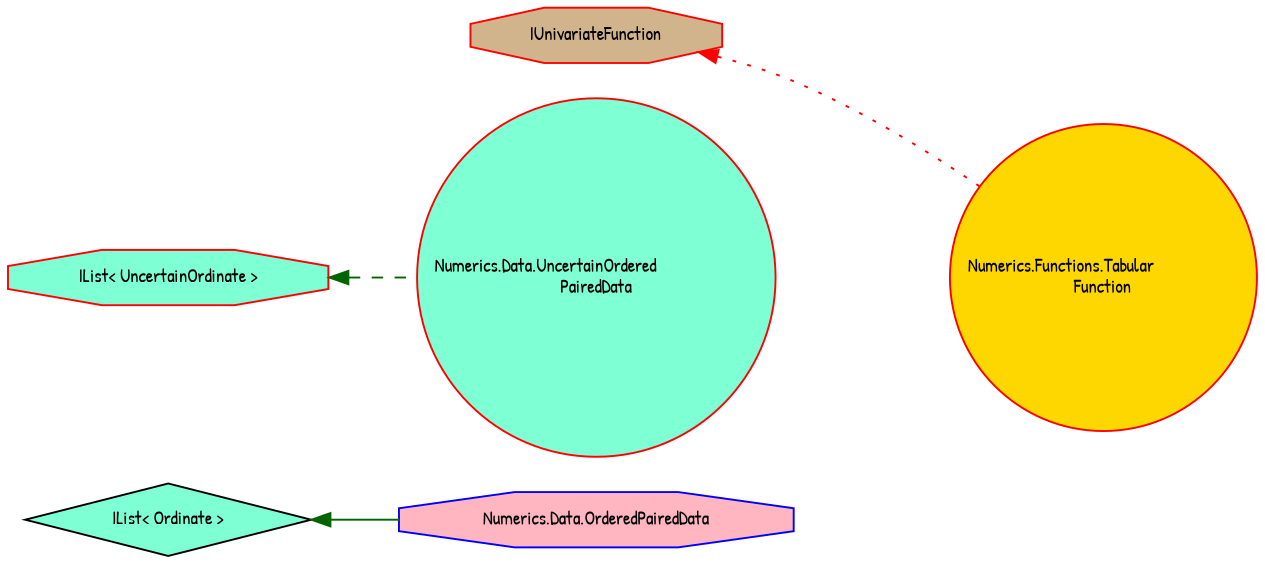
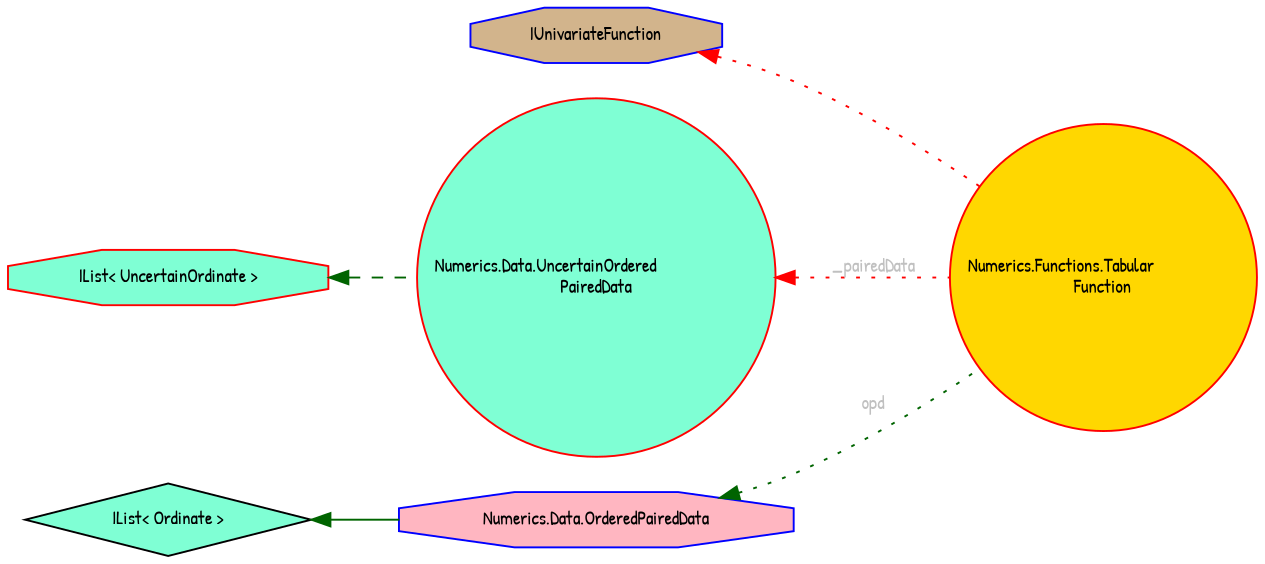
  digraph {
    fontname="Patrick Hand"
    rankdir=LR
    node [color=red fillcolor=aquamarine fontname="Patrick Hand" fontsize=10 shape=octagon style=filled]
    edge [color=darkgreen dir=back fontname="Patrick Hand" fontsize=10 labelfontname=Helvetica labelfontsize=10 style=dotted]
    n1 [fillcolor=gold fontcolor=black height=0.2 label="Numerics.Functions.Tabular\lFunction" shape=circle width=0.4]
-   n2 [fillcolor=tan height=0.2 label=IUnivariateFunction width=0.4]
+   n2 [color=blue fillcolor=tan height=0.2 label=IUnivariateFunction width=0.4]
    n3 [height=0.2 label="Numerics.Data.UncertainOrdered\lPairedData" shape=circle width=0.4]
    n4 [height=0.2 label="IList\< UncertainOrdinate \>" width=0.4]
    n5 [color=blue fillcolor=lightpink height=0.2 label="Numerics.Data.OrderedPairedData" width=0.4]
    n6 [color=black height=0.2 label="IList\< Ordinate \>" shape=diamond width=0.4]
    n2 -> n1 [color=red]
+   n3 -> n1 [color=red fontcolor=grey label=" _pairedData"]
    n4 -> n3 [style=dashed]
+   n5 -> n1 [fontcolor=grey label=" opd"]
    n6 -> n5 [style=solid]
  }
